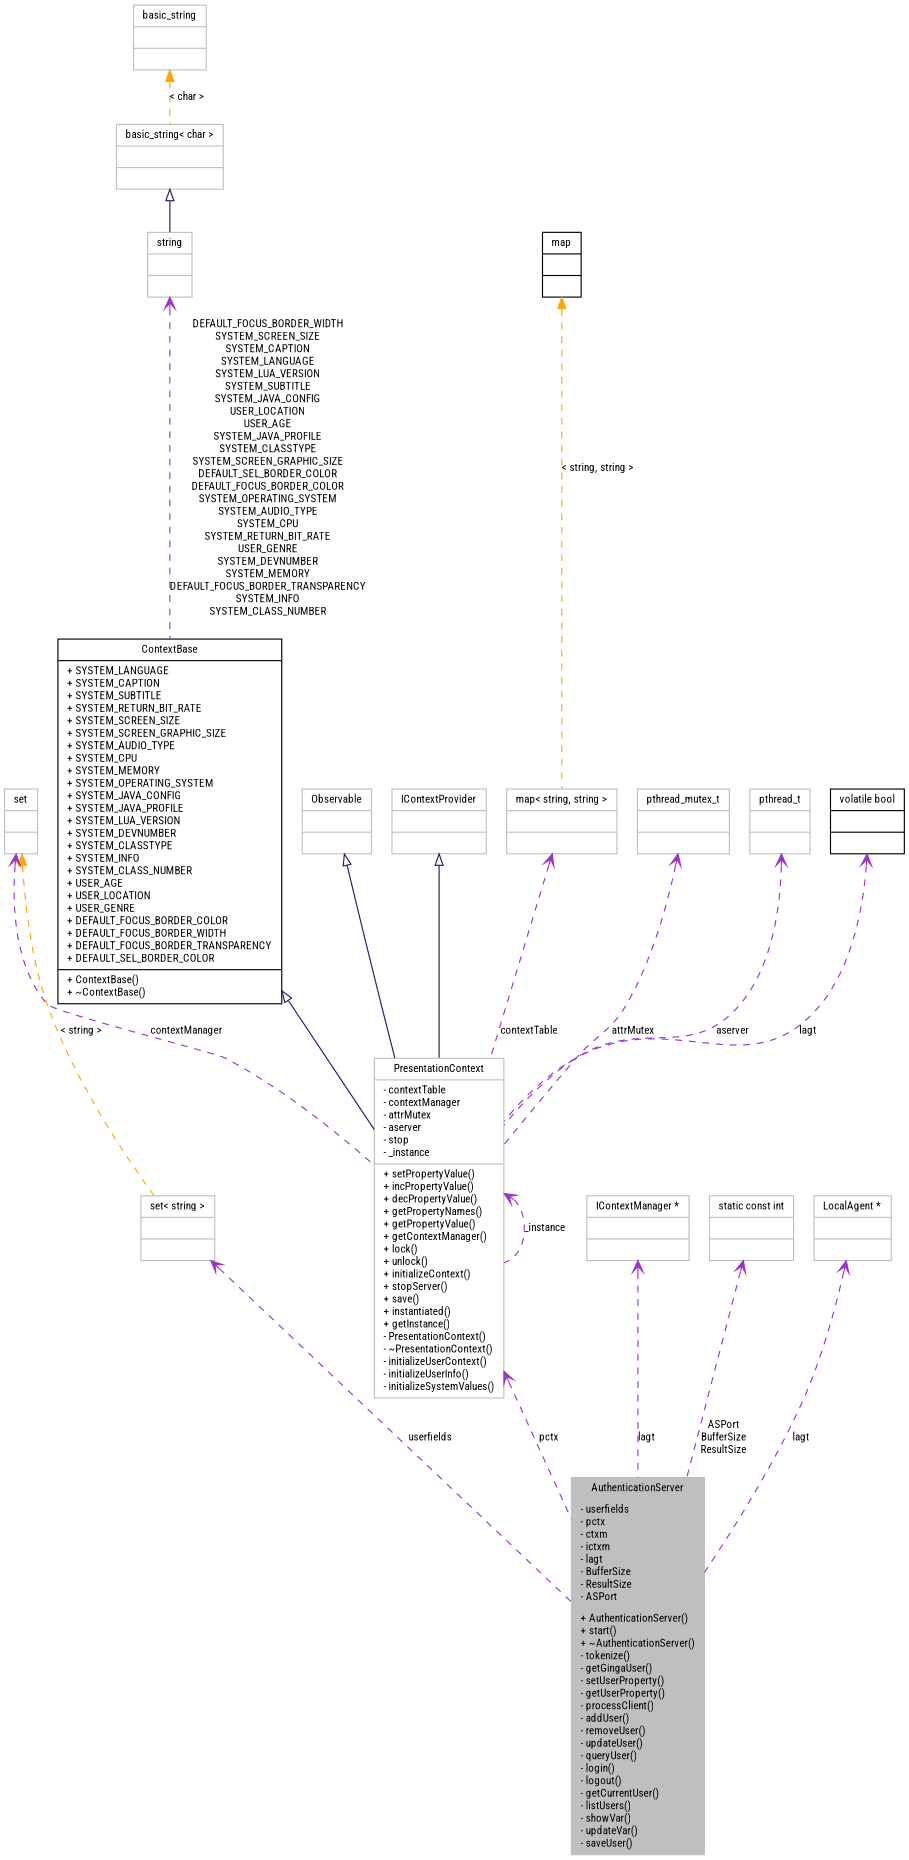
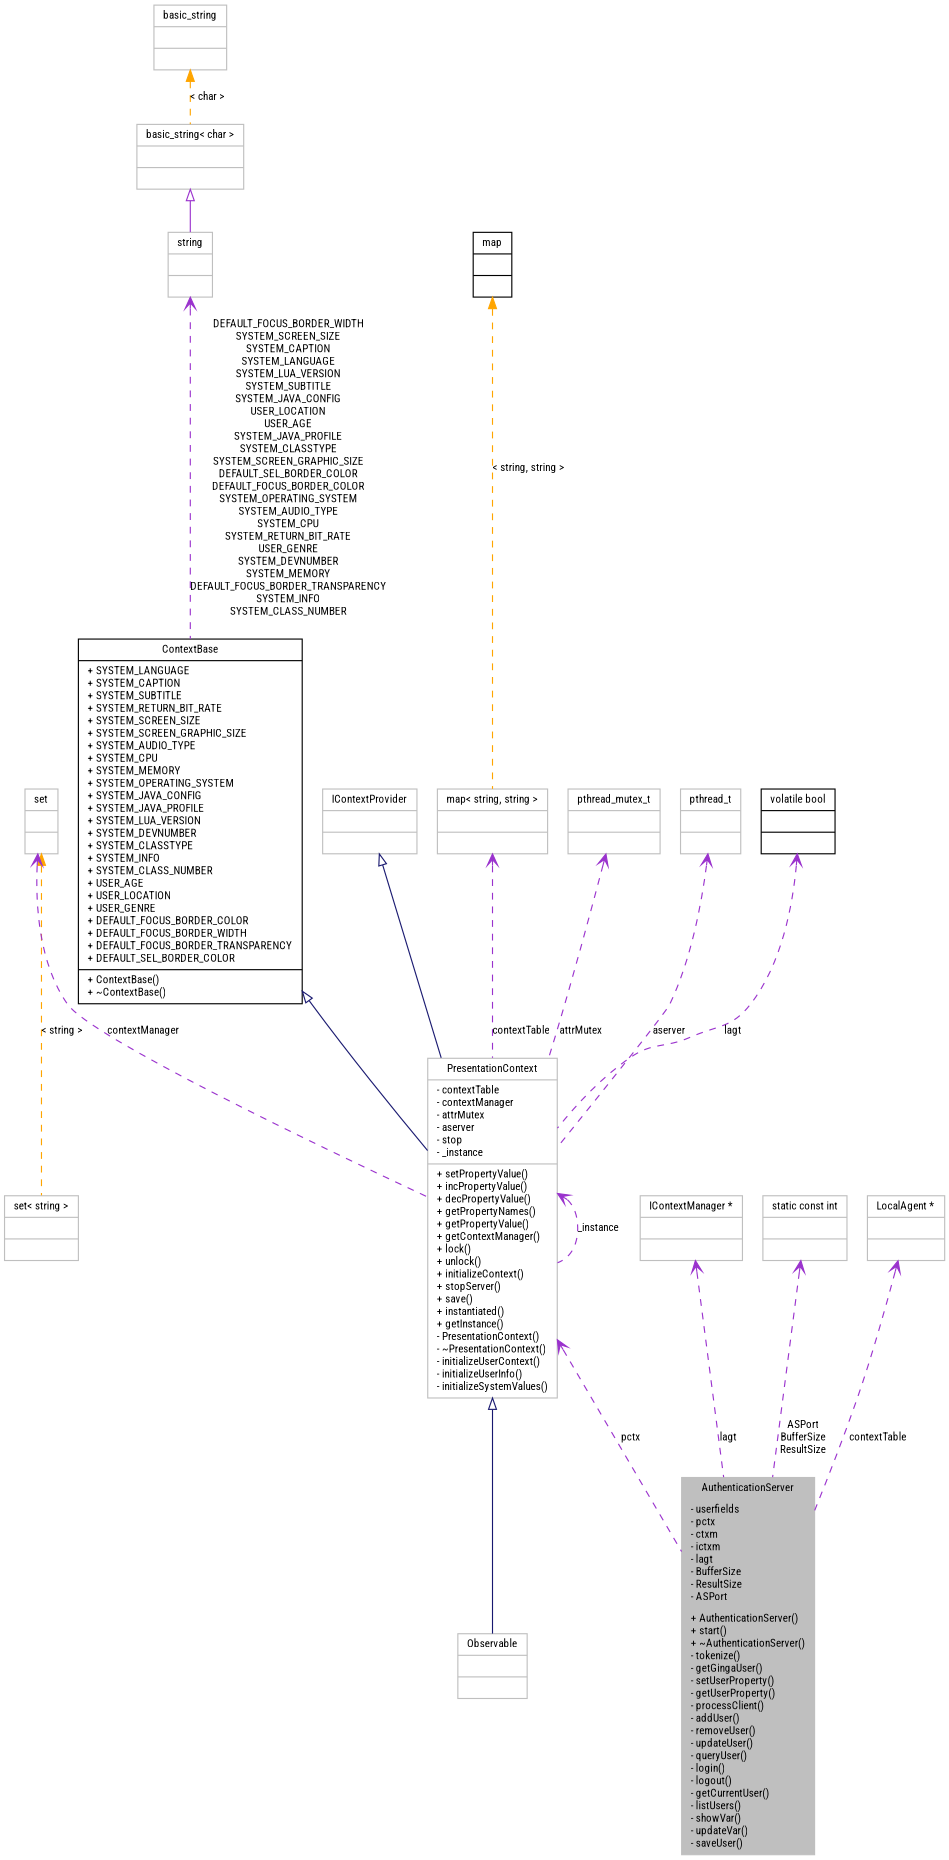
  digraph {
    fontname="Roboto Condensed"
    node [color=grey75 fillcolor=white fontname="Roboto Condensed" fontsize=10 shape=record style=filled]
    edge [arrowtail=open color=darkorchid3 dir=back fontname="Roboto Condensed" fontsize=10 labelfontname="FreeSans.ttf" labelfontsize=10 style=dashed]
    n1 [fillcolor=grey75 fontcolor=black height=0.2 label="{AuthenticationServer\n|- userfields\l- pctx\l- ctxm\l- ictxm\l- lagt\l- BufferSize\l- ResultSize\l- ASPort\l|+ AuthenticationServer()\l+ start()\l+ ~AuthenticationServer()\l- tokenize()\l- getGingaUser()\l- setUserProperty()\l- getUserProperty()\l- processClient()\l- addUser()\l- removeUser()\l- updateUser()\l- queryUser()\l- login()\l- logout()\l- getCurrentUser()\l- listUsers()\l- showVar()\l- updateVar()\l- saveUser()\l}" width=0.4]
    n2 [height=0.2 label="{set\< string \>\n||}" width=0.4]
    n3 [height=0.2 label="{set\n||}" width=0.4]
    n4 [height=0.2 label="{PresentationContext\n|- contextTable\l- contextManager\l- attrMutex\l- aserver\l- stop\l- _instance\l|+ setPropertyValue()\l+ incPropertyValue()\l+ decPropertyValue()\l+ getPropertyNames()\l+ getPropertyValue()\l+ getContextManager()\l+ lock()\l+ unlock()\l+ initializeContext()\l+ stopServer()\l+ save()\l+ instantiated()\l+ getInstance()\l- PresentationContext()\l- ~PresentationContext()\l- initializeUserContext()\l- initializeUserInfo()\l- initializeSystemValues()\l}" width=0.4]
    n5 [height=0.2 label="{IContextManager *\n||}" width=0.4]
    n6 [height=0.2 label="{static const int\n||}" width=0.4]
    n7 [color=black height=0.2 label="{ContextBase\n|+ SYSTEM_LANGUAGE\l+ SYSTEM_CAPTION\l+ SYSTEM_SUBTITLE\l+ SYSTEM_RETURN_BIT_RATE\l+ SYSTEM_SCREEN_SIZE\l+ SYSTEM_SCREEN_GRAPHIC_SIZE\l+ SYSTEM_AUDIO_TYPE\l+ SYSTEM_CPU\l+ SYSTEM_MEMORY\l+ SYSTEM_OPERATING_SYSTEM\l+ SYSTEM_JAVA_CONFIG\l+ SYSTEM_JAVA_PROFILE\l+ SYSTEM_LUA_VERSION\l+ SYSTEM_DEVNUMBER\l+ SYSTEM_CLASSTYPE\l+ SYSTEM_INFO\l+ SYSTEM_CLASS_NUMBER\l+ USER_AGE\l+ USER_LOCATION\l+ USER_GENRE\l+ DEFAULT_FOCUS_BORDER_COLOR\l+ DEFAULT_FOCUS_BORDER_WIDTH\l+ DEFAULT_FOCUS_BORDER_TRANSPARENCY\l+ DEFAULT_SEL_BORDER_COLOR\l|+ ContextBase()\l+ ~ContextBase()\l}" width=0.4]
    n8 [height=0.2 label="{string\n||}" width=0.4]
    n9 [height=0.2 label="{basic_string\< char \>\n||}" width=0.4]
    n10 [height=0.2 label="{basic_string\n||}" width=0.4]
    n11 [height=0.2 label="{Observable\n||}" width=0.4]
    n12 [height=0.2 label="{IContextProvider\n||}" width=0.4]
    n13 [height=0.2 label="{map\< string, string \>\n||}" width=0.4]
    n14 [color=black height=0.2 label="{map\n||}" width=0.4]
    n15 [height=0.2 label="{pthread_mutex_t\n||}" width=0.4]
    n16 [height=0.2 label="{pthread_t\n||}" width=0.4]
    n17 [color=black height=0.2 label="{volatile bool\n||}" width=0.4]
    n18 [height=0.2 label="{LocalAgent *\n||}" width=0.4]
-   n2 -> n1 [label=userfields]
    n3 -> n2 [color=orange label="\< string \>" arrowtail=""]
    n3 -> n4 [label=contextManager]
    n4 -> n1 [label=pctx]
    n4 -> n4 [label=_instance]
    n5 -> n1 [label=lagt]
    n6 -> n1 [label="ASPort\nBufferSize\nResultSize"]
    n7 -> n4 [arrowtail=empty color=midnightblue style=solid]
    n8 -> n7 [label="DEFAULT_FOCUS_BORDER_WIDTH\nSYSTEM_SCREEN_SIZE\nSYSTEM_CAPTION\nSYSTEM_LANGUAGE\nSYSTEM_LUA_VERSION\nSYSTEM_SUBTITLE\nSYSTEM_JAVA_CONFIG\nUSER_LOCATION\nUSER_AGE\nSYSTEM_JAVA_PROFILE\nSYSTEM_CLASSTYPE\nSYSTEM_SCREEN_GRAPHIC_SIZE\nDEFAULT_SEL_BORDER_COLOR\nDEFAULT_FOCUS_BORDER_COLOR\nSYSTEM_OPERATING_SYSTEM\nSYSTEM_AUDIO_TYPE\nSYSTEM_CPU\nSYSTEM_RETURN_BIT_RATE\nUSER_GENRE\nSYSTEM_DEVNUMBER\nSYSTEM_MEMORY\nDEFAULT_FOCUS_BORDER_TRANSPARENCY\nSYSTEM_INFO\nSYSTEM_CLASS_NUMBER"]
-   n9 -> n8 [arrowtail=empty color=midnightblue style=solid]
+   n9 -> n8 [arrowtail=empty style=solid]
    n10 -> n9 [color=orange label="\< char \>" arrowtail=""]
-   n11 -> n4 [arrowtail=empty color=midnightblue style=solid]
+   n4 -> n11 [arrowtail=empty color=midnightblue style=solid]
    n12 -> n4 [arrowtail=empty color=midnightblue style=solid]
    n13 -> n4 [label=contextTable]
    n14 -> n13 [color=orange label="\< string, string \>" arrowtail=""]
    n15 -> n4 [label=attrMutex]
    n16 -> n4 [label=aserver]
    n17 -> n4 [label=lagt]
-   n18 -> n1 [label=lagt]
+   n18 -> n1 [label=contextTable]
  }
